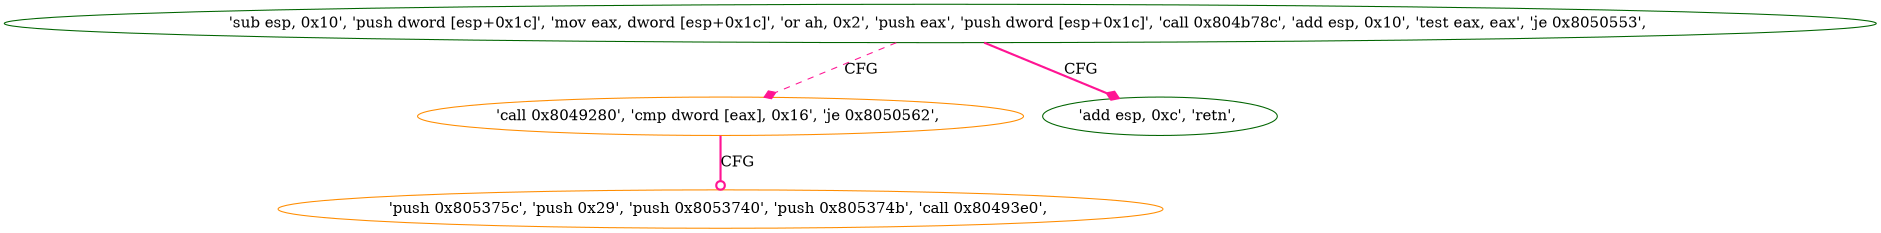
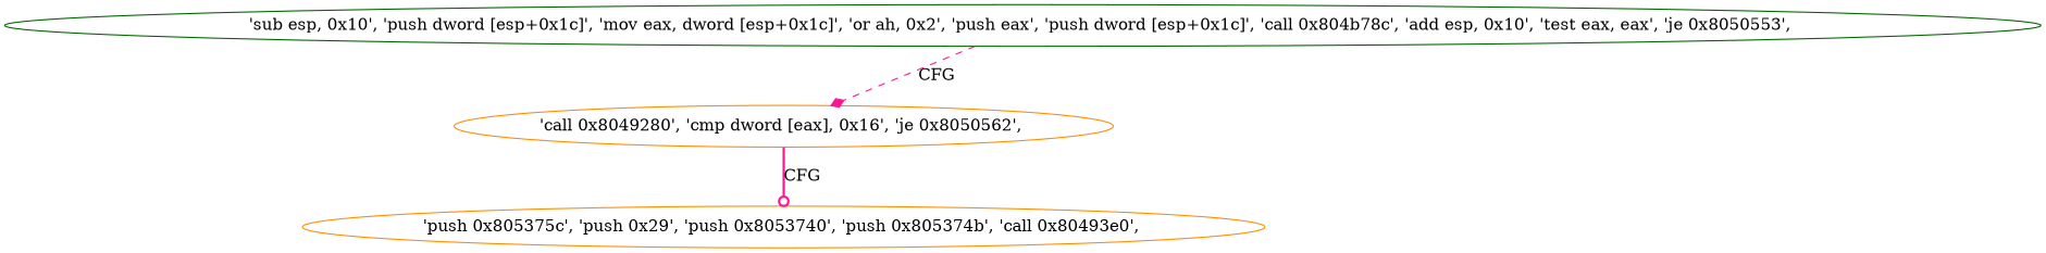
  digraph {
    node [color=darkgreen]
    edge [arrowhead=diamond color=deeppink style=bold]
    n1 [label="'sub esp, 0x10', 'push dword [esp+0x1c]', 'mov eax, dword [esp+0x1c]', 'or ah, 0x2', 'push eax', 'push dword [esp+0x1c]', 'call 0x804b78c', 'add esp, 0x10', 'test eax, eax', 'je 0x8050553', "]
    n2 [color=darkorange label="'call 0x8049280', 'cmp dword [eax], 0x16', 'je 0x8050562', "]
-   n3 [label="'add esp, 0xc', 'retn', "]
    n4 [color=darkorange label="'push 0x805375c', 'push 0x29', 'push 0x8053740', 'push 0x805374b', 'call 0x80493e0', "]
    n1 -> n2 [label=CFG style=dashed]
-   n1 -> n3 [label=CFG]
    n2 -> n4 [arrowhead=odot label=CFG]
  }
